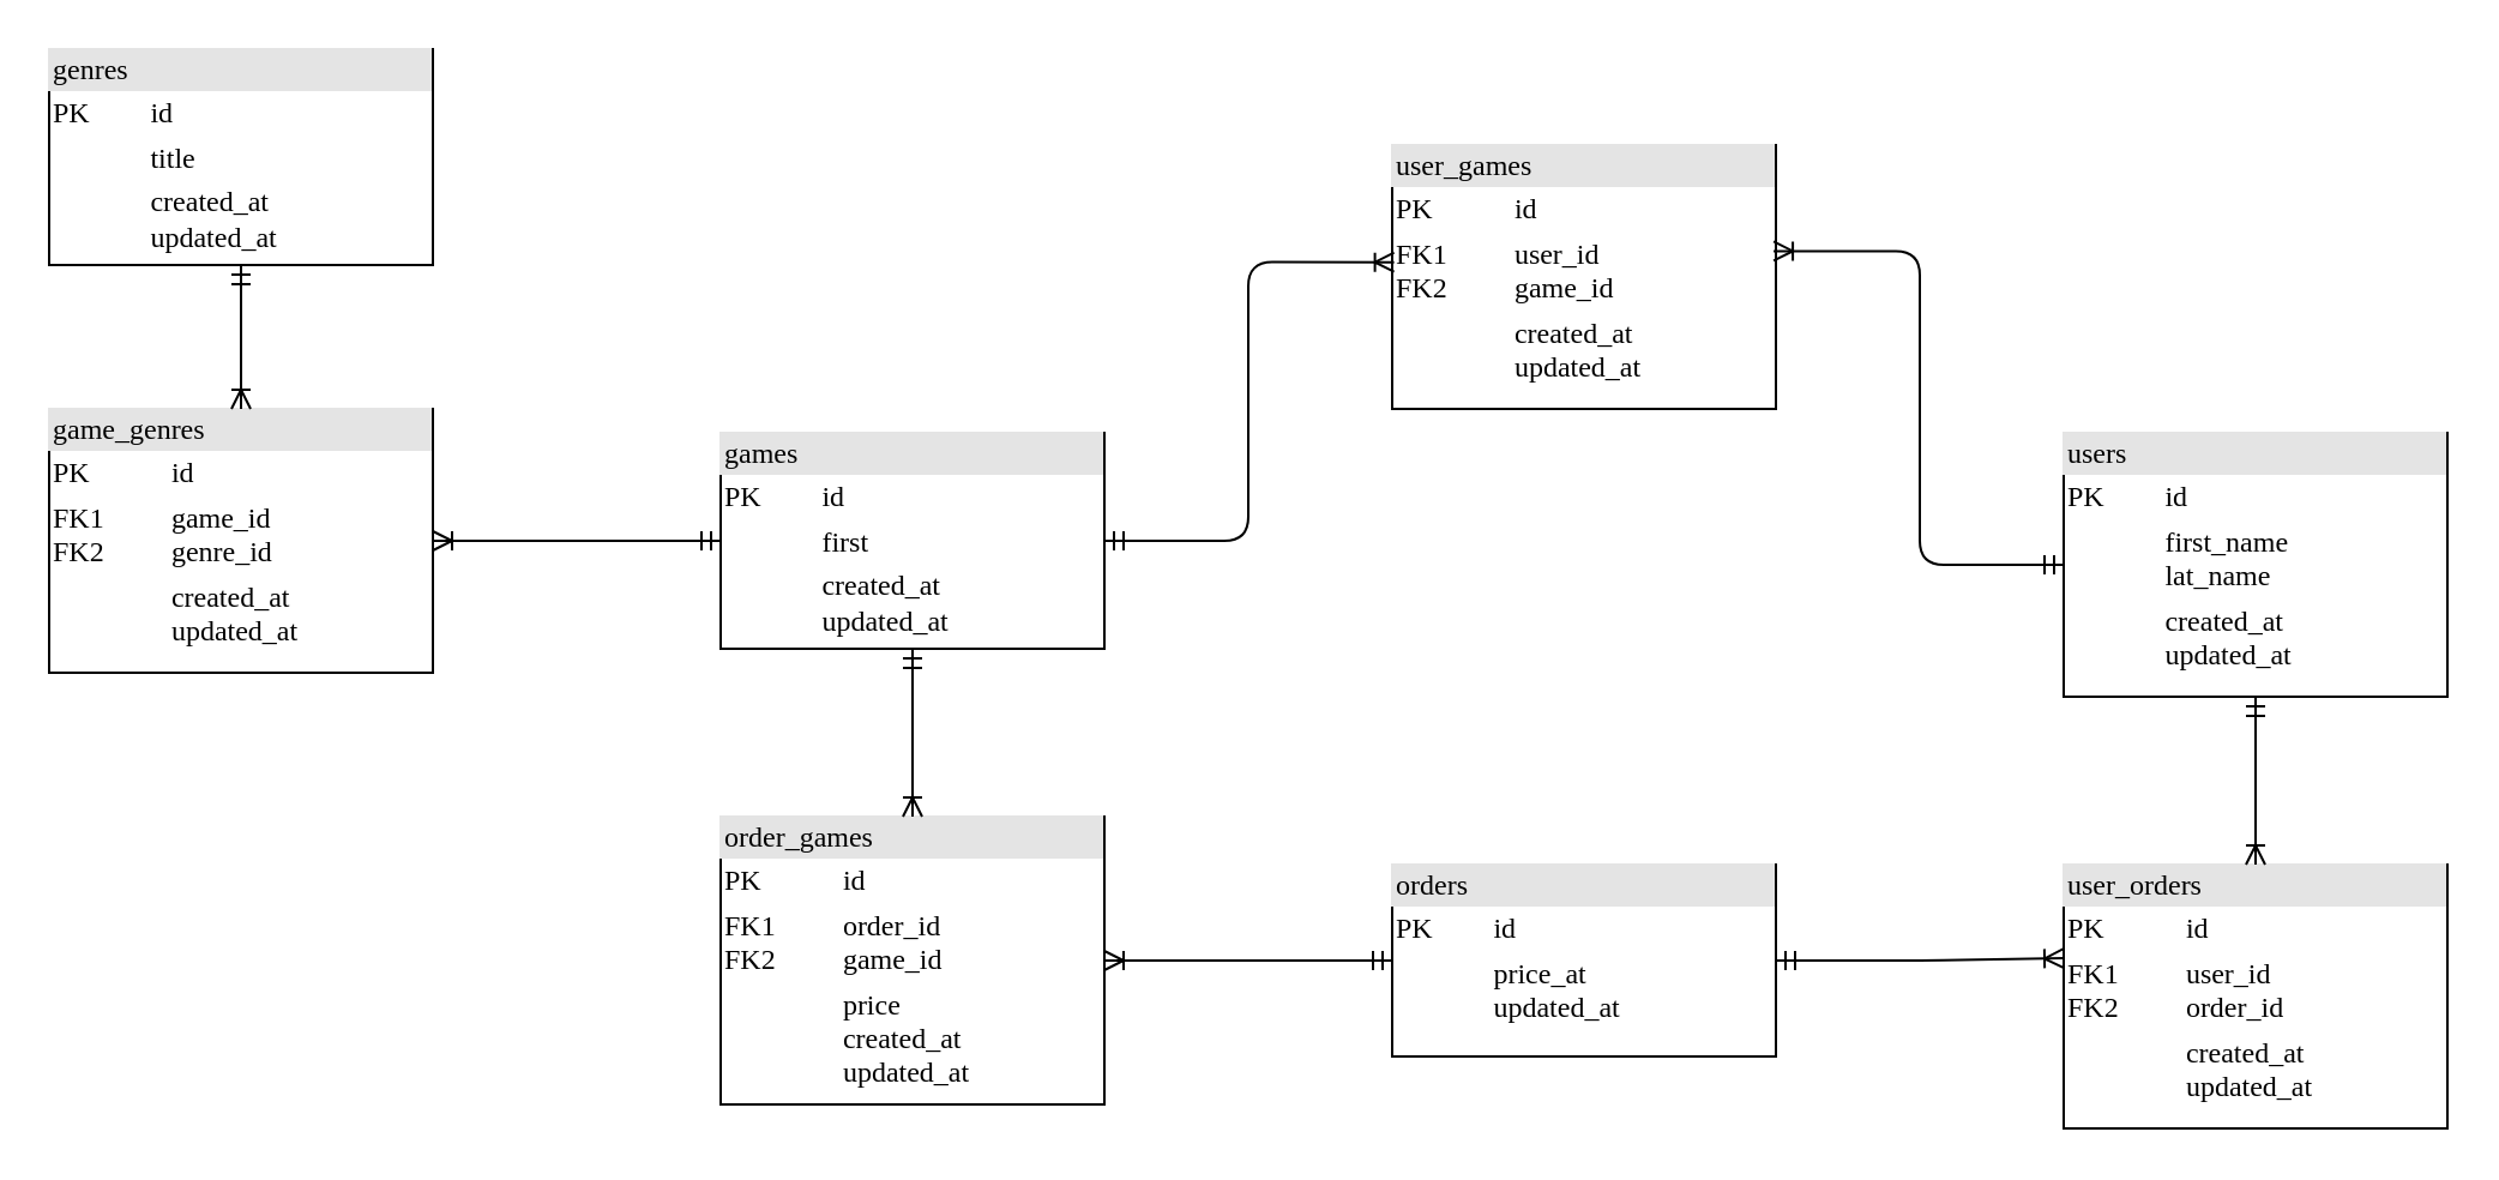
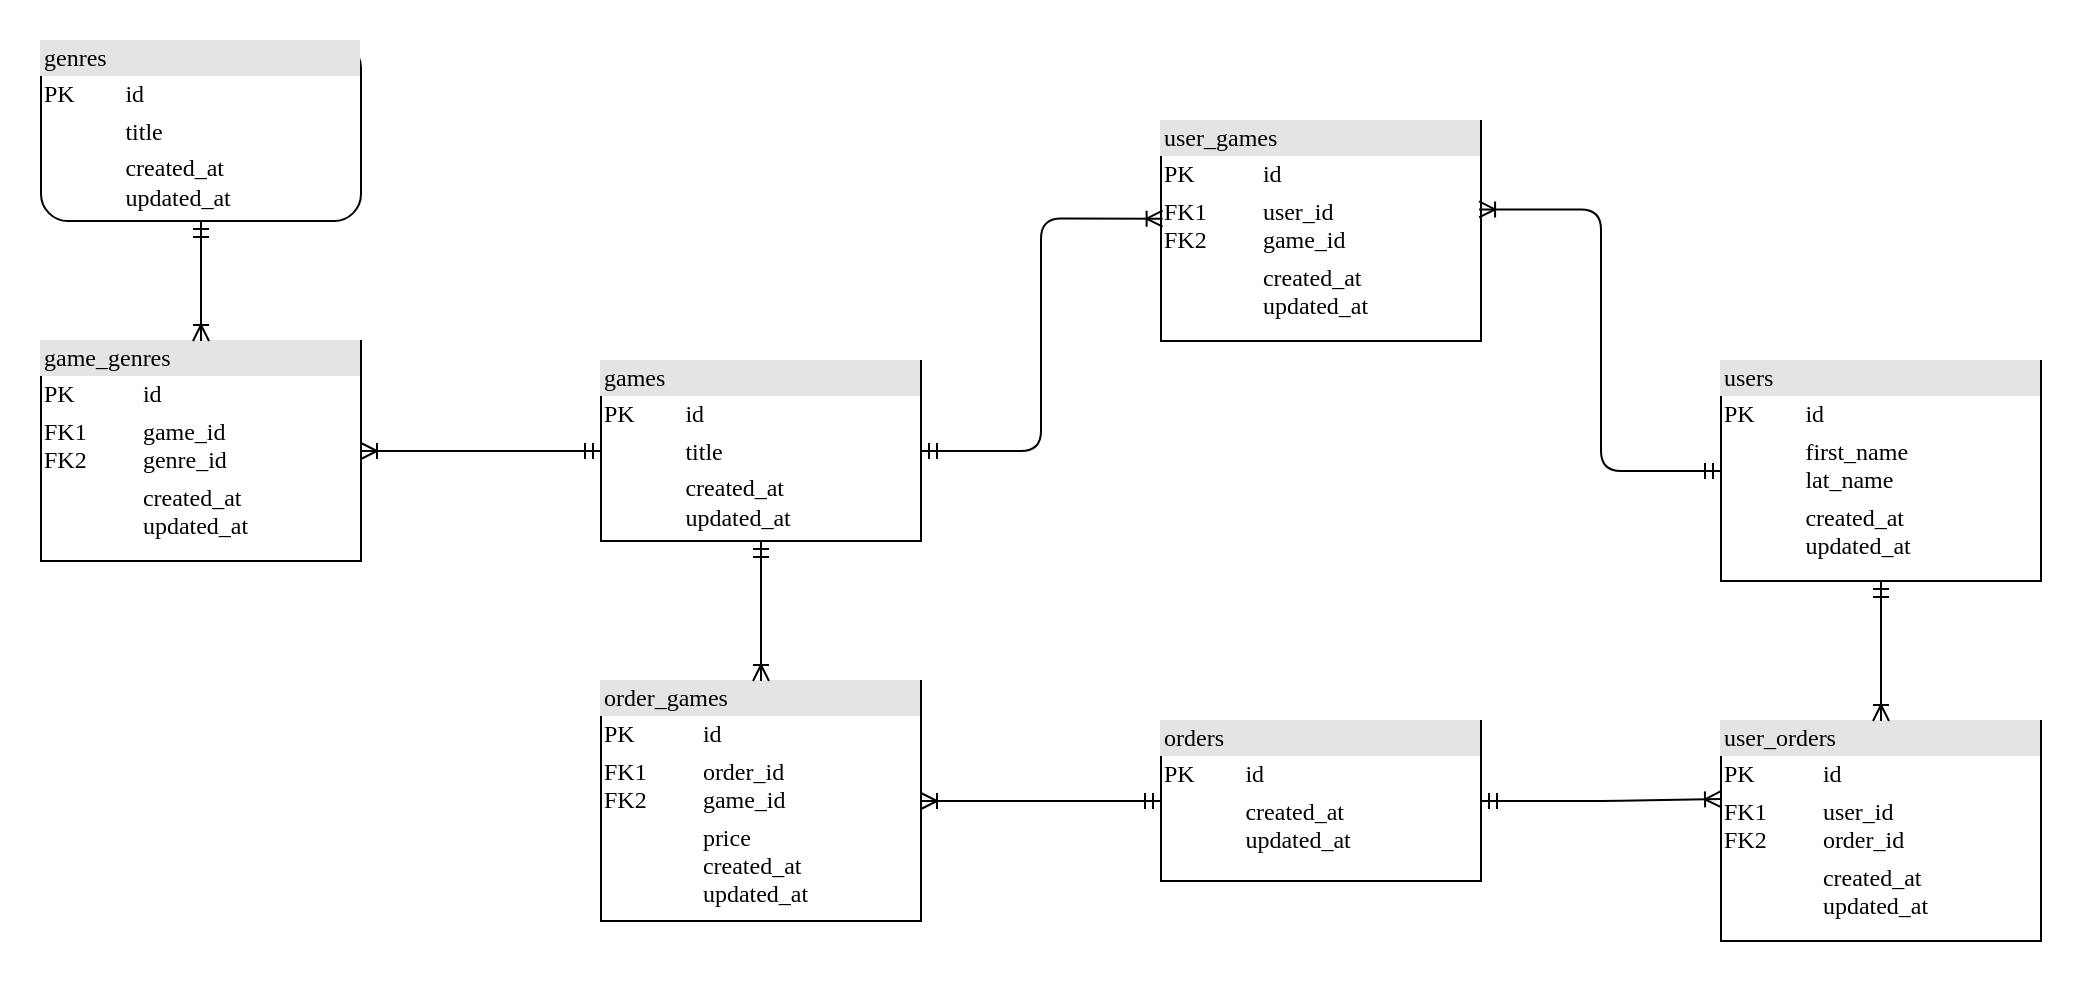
  <mxCell id="0" />
  <mxCell id="1" parent="0" />
- <mxCell id="2" value="&lt;div style=&quot;box-sizing: border-box ; width: 100% ; background: #e4e4e4 ; padding: 2px&quot;&gt;games&lt;/div&gt;&lt;table style=&quot;width: 100% ; font-size: 1em&quot; cellpadding=&quot;2&quot; cellspacing=&quot;0&quot;&gt;&lt;tbody&gt;&lt;tr&gt;&lt;td&gt;PK&lt;/td&gt;&lt;td&gt;id&lt;/td&gt;&lt;/tr&gt;&lt;tr&gt;&lt;td&gt;&lt;br&gt;&lt;/td&gt;&lt;td&gt;first&lt;/td&gt;&lt;/tr&gt;&lt;tr&gt;&lt;td&gt;&lt;/td&gt;&lt;td&gt;created_at&lt;br&gt;updated_at&lt;/td&gt;&lt;/tr&gt;&lt;/tbody&gt;&lt;/table&gt;" style="verticalAlign=top;align=left;overflow=fill;html=1;rounded=0;shadow=0;comic=0;labelBackgroundColor=none;strokeWidth=1;fontFamily=Verdana;fontSize=12" parent="1" vertex="1"><mxGeometry x="300" y="180" width="160" height="90" as="geometry" /></mxCell>
+ <mxCell id="2" value="&lt;div style=&quot;box-sizing: border-box ; width: 100% ; background: #e4e4e4 ; padding: 2px&quot;&gt;games&lt;/div&gt;&lt;table style=&quot;width: 100% ; font-size: 1em&quot; cellpadding=&quot;2&quot; cellspacing=&quot;0&quot;&gt;&lt;tbody&gt;&lt;tr&gt;&lt;td&gt;PK&lt;/td&gt;&lt;td&gt;id&lt;/td&gt;&lt;/tr&gt;&lt;tr&gt;&lt;td&gt;&lt;br&gt;&lt;/td&gt;&lt;td&gt;title&lt;/td&gt;&lt;/tr&gt;&lt;tr&gt;&lt;td&gt;&lt;/td&gt;&lt;td&gt;created_at&lt;br&gt;updated_at&lt;/td&gt;&lt;/tr&gt;&lt;/tbody&gt;&lt;/table&gt;" style="verticalAlign=top;align=left;overflow=fill;html=1;rounded=0;shadow=0;comic=0;labelBackgroundColor=none;strokeWidth=1;fontFamily=Verdana;fontSize=12" parent="1" vertex="1"><mxGeometry x="300" y="180" width="160" height="90" as="geometry" /></mxCell>
  <mxCell id="3" value="&lt;div style=&quot;box-sizing: border-box ; width: 100% ; background: #e4e4e4 ; padding: 2px&quot;&gt;user_games&lt;/div&gt;&lt;table style=&quot;width: 100% ; font-size: 1em&quot; cellpadding=&quot;2&quot; cellspacing=&quot;0&quot;&gt;&lt;tbody&gt;&lt;tr&gt;&lt;td&gt;PK&lt;/td&gt;&lt;td&gt;id&lt;/td&gt;&lt;/tr&gt;&lt;tr&gt;&lt;td&gt;FK1&lt;br&gt;FK2&lt;/td&gt;&lt;td&gt;user_id&lt;br&gt;game_id&lt;/td&gt;&lt;/tr&gt;&lt;tr&gt;&lt;td&gt;&lt;/td&gt;&lt;td&gt;created_at&lt;br&gt;updated_at&lt;/td&gt;&lt;/tr&gt;&lt;/tbody&gt;&lt;/table&gt;" style="verticalAlign=top;align=left;overflow=fill;html=1;rounded=0;shadow=0;comic=0;labelBackgroundColor=none;strokeWidth=1;fontFamily=Verdana;fontSize=12" parent="1" vertex="1"><mxGeometry x="580" y="60" width="160" height="110" as="geometry" /></mxCell>
  <mxCell id="4" value="" style="edgeStyle=orthogonalEdgeStyle;html=1;endArrow=ERoneToMany;startArrow=ERmandOne;labelBackgroundColor=none;fontFamily=Verdana;fontSize=12;align=left;entryX=0.005;entryY=0.444;entryDx=0;entryDy=0;entryPerimeter=0;" parent="1" source="2" target="3" edge="1"><mxGeometry width="100" height="100" relative="1" as="geometry"><mxPoint x="530" y="350" as="sourcePoint" /><mxPoint x="630" y="250" as="targetPoint" /></mxGeometry></mxCell>
  <mxCell id="5" value="&lt;div style=&quot;box-sizing: border-box ; width: 100% ; background: #e4e4e4 ; padding: 2px&quot;&gt;users&lt;/div&gt;&lt;table style=&quot;width: 100% ; font-size: 1em&quot; cellpadding=&quot;2&quot; cellspacing=&quot;0&quot;&gt;&lt;tbody&gt;&lt;tr&gt;&lt;td&gt;PK&lt;/td&gt;&lt;td&gt;id&lt;/td&gt;&lt;/tr&gt;&lt;tr&gt;&lt;td&gt;&lt;br&gt;&lt;/td&gt;&lt;td&gt;first_name&lt;br&gt;lat_name&lt;/td&gt;&lt;/tr&gt;&lt;tr&gt;&lt;td&gt;&lt;/td&gt;&lt;td&gt;created_at&lt;br&gt;updated_at&lt;/td&gt;&lt;/tr&gt;&lt;/tbody&gt;&lt;/table&gt;" style="verticalAlign=top;align=left;overflow=fill;html=1;rounded=0;shadow=0;comic=0;labelBackgroundColor=none;strokeWidth=1;fontFamily=Verdana;fontSize=12" vertex="1" parent="1"><mxGeometry x="860" y="180" width="160" height="110" as="geometry" /></mxCell>
  <mxCell id="6" value="" style="edgeStyle=orthogonalEdgeStyle;html=1;endArrow=ERoneToMany;startArrow=ERmandOne;labelBackgroundColor=none;fontFamily=Verdana;fontSize=12;align=left;entryX=0.994;entryY=0.402;entryDx=0;entryDy=0;entryPerimeter=0;" edge="1" parent="1" source="5" target="3"><mxGeometry width="100" height="100" relative="1" as="geometry"><mxPoint x="470" y="235" as="sourcePoint" /><mxPoint x="590.9" y="118.84" as="targetPoint" /><Array as="points"><mxPoint x="800" y="235" /><mxPoint x="800" y="104" /></Array></mxGeometry></mxCell>
- <mxCell id="7" value="&lt;div style=&quot;box-sizing: border-box ; width: 100% ; background: #e4e4e4 ; padding: 2px&quot;&gt;genres&lt;/div&gt;&lt;table style=&quot;width: 100% ; font-size: 1em&quot; cellpadding=&quot;2&quot; cellspacing=&quot;0&quot;&gt;&lt;tbody&gt;&lt;tr&gt;&lt;td&gt;PK&lt;/td&gt;&lt;td&gt;id&lt;/td&gt;&lt;/tr&gt;&lt;tr&gt;&lt;td&gt;&lt;br&gt;&lt;/td&gt;&lt;td&gt;title&lt;/td&gt;&lt;/tr&gt;&lt;tr&gt;&lt;td&gt;&lt;/td&gt;&lt;td&gt;created_at&lt;br&gt;updated_at&lt;/td&gt;&lt;/tr&gt;&lt;/tbody&gt;&lt;/table&gt;" style="verticalAlign=top;align=left;overflow=fill;html=1;rounded=0;shadow=0;comic=0;labelBackgroundColor=none;strokeWidth=1;fontFamily=Verdana;fontSize=12" vertex="1" parent="1"><mxGeometry x="20" y="20" width="160" height="90" as="geometry" /></mxCell>
+ <mxCell id="7" value="&lt;div style=&quot;box-sizing: border-box ; width: 100% ; background: #e4e4e4 ; padding: 2px&quot;&gt;genres&lt;/div&gt;&lt;table style=&quot;width: 100% ; font-size: 1em&quot; cellpadding=&quot;2&quot; cellspacing=&quot;0&quot;&gt;&lt;tbody&gt;&lt;tr&gt;&lt;td&gt;PK&lt;/td&gt;&lt;td&gt;id&lt;/td&gt;&lt;/tr&gt;&lt;tr&gt;&lt;td&gt;&lt;br&gt;&lt;/td&gt;&lt;td&gt;title&lt;/td&gt;&lt;/tr&gt;&lt;tr&gt;&lt;td&gt;&lt;/td&gt;&lt;td&gt;created_at&lt;br&gt;updated_at&lt;/td&gt;&lt;/tr&gt;&lt;/tbody&gt;&lt;/table&gt;" style="verticalAlign=top;align=left;overflow=fill;html=1;shadow=0;comic=0;labelBackgroundColor=none;strokeWidth=1;fontFamily=Verdana;fontSize=12;rounded=1;" vertex="1" parent="1"><mxGeometry x="20" y="20" width="160" height="90" as="geometry" /></mxCell>
  <mxCell id="8" value="&lt;div style=&quot;box-sizing: border-box ; width: 100% ; background: #e4e4e4 ; padding: 2px&quot;&gt;game_genres&lt;/div&gt;&lt;table style=&quot;width: 100% ; font-size: 1em&quot; cellpadding=&quot;2&quot; cellspacing=&quot;0&quot;&gt;&lt;tbody&gt;&lt;tr&gt;&lt;td&gt;PK&lt;/td&gt;&lt;td&gt;id&lt;/td&gt;&lt;/tr&gt;&lt;tr&gt;&lt;td&gt;FK1&lt;br&gt;FK2&lt;/td&gt;&lt;td&gt;game_id&lt;br&gt;genre_id&lt;/td&gt;&lt;/tr&gt;&lt;tr&gt;&lt;td&gt;&lt;/td&gt;&lt;td&gt;created_at&lt;br&gt;updated_at&lt;/td&gt;&lt;/tr&gt;&lt;/tbody&gt;&lt;/table&gt;" style="verticalAlign=top;align=left;overflow=fill;html=1;rounded=0;shadow=0;comic=0;labelBackgroundColor=none;strokeWidth=1;fontFamily=Verdana;fontSize=12" vertex="1" parent="1"><mxGeometry x="20" y="170" width="160" height="110" as="geometry" /></mxCell>
  <mxCell id="9" value="" style="edgeStyle=orthogonalEdgeStyle;html=1;endArrow=ERoneToMany;startArrow=ERmandOne;labelBackgroundColor=none;fontFamily=Verdana;fontSize=12;align=left;" edge="1" parent="1" source="2" target="8"><mxGeometry width="100" height="100" relative="1" as="geometry"><mxPoint x="470" y="235" as="sourcePoint" /><mxPoint x="550.8" y="118.84" as="targetPoint" /></mxGeometry></mxCell>
  <mxCell id="10" value="" style="edgeStyle=orthogonalEdgeStyle;html=1;endArrow=ERoneToMany;startArrow=ERmandOne;labelBackgroundColor=none;fontFamily=Verdana;fontSize=12;align=left;" edge="1" parent="1" source="7" target="8"><mxGeometry width="100" height="100" relative="1" as="geometry"><mxPoint x="270" y="235" as="sourcePoint" /><mxPoint x="190" y="235" as="targetPoint" /></mxGeometry></mxCell>
- <mxCell id="11" value="&lt;div style=&quot;box-sizing: border-box ; width: 100% ; background: #e4e4e4 ; padding: 2px&quot;&gt;orders&lt;/div&gt;&lt;table style=&quot;width: 100% ; font-size: 1em&quot; cellpadding=&quot;2&quot; cellspacing=&quot;0&quot;&gt;&lt;tbody&gt;&lt;tr&gt;&lt;td&gt;PK&lt;/td&gt;&lt;td&gt;id&lt;/td&gt;&lt;/tr&gt;&lt;tr&gt;&lt;td&gt;&lt;br&gt;&lt;/td&gt;&lt;td&gt;price_at&lt;br&gt;updated_at&lt;br&gt;&lt;/td&gt;&lt;/tr&gt;&lt;/tbody&gt;&lt;/table&gt;" style="verticalAlign=top;align=left;overflow=fill;html=1;rounded=0;shadow=0;comic=0;labelBackgroundColor=none;strokeWidth=1;fontFamily=Verdana;fontSize=12" vertex="1" parent="1"><mxGeometry x="580" y="360" width="160" height="80" as="geometry" /></mxCell>
+ <mxCell id="11" value="&lt;div style=&quot;box-sizing: border-box ; width: 100% ; background: #e4e4e4 ; padding: 2px&quot;&gt;orders&lt;/div&gt;&lt;table style=&quot;width: 100% ; font-size: 1em&quot; cellpadding=&quot;2&quot; cellspacing=&quot;0&quot;&gt;&lt;tbody&gt;&lt;tr&gt;&lt;td&gt;PK&lt;/td&gt;&lt;td&gt;id&lt;/td&gt;&lt;/tr&gt;&lt;tr&gt;&lt;td&gt;&lt;br&gt;&lt;/td&gt;&lt;td&gt;created_at&lt;br&gt;updated_at&lt;br&gt;&lt;/td&gt;&lt;/tr&gt;&lt;/tbody&gt;&lt;/table&gt;" style="verticalAlign=top;align=left;overflow=fill;html=1;rounded=0;shadow=0;comic=0;labelBackgroundColor=none;strokeWidth=1;fontFamily=Verdana;fontSize=12" vertex="1" parent="1"><mxGeometry x="580" y="360" width="160" height="80" as="geometry" /></mxCell>
  <mxCell id="12" value="&lt;div style=&quot;box-sizing: border-box ; width: 100% ; background: #e4e4e4 ; padding: 2px&quot;&gt;order_games&lt;/div&gt;&lt;table style=&quot;width: 100% ; font-size: 1em&quot; cellpadding=&quot;2&quot; cellspacing=&quot;0&quot;&gt;&lt;tbody&gt;&lt;tr&gt;&lt;td&gt;PK&lt;/td&gt;&lt;td&gt;id&lt;/td&gt;&lt;/tr&gt;&lt;tr&gt;&lt;td&gt;FK1&lt;br&gt;FK2&lt;/td&gt;&lt;td&gt;order_id&lt;br&gt;game_id&lt;/td&gt;&lt;/tr&gt;&lt;tr&gt;&lt;td&gt;&lt;/td&gt;&lt;td&gt;price&lt;br&gt;created_at&lt;br&gt;updated_at&lt;/td&gt;&lt;/tr&gt;&lt;/tbody&gt;&lt;/table&gt;" style="verticalAlign=top;align=left;overflow=fill;html=1;rounded=0;shadow=0;comic=0;labelBackgroundColor=none;strokeWidth=1;fontFamily=Verdana;fontSize=12" vertex="1" parent="1"><mxGeometry x="300" y="340" width="160" height="120" as="geometry" /></mxCell>
  <mxCell id="13" value="" style="edgeStyle=orthogonalEdgeStyle;html=1;endArrow=ERoneToMany;startArrow=ERmandOne;labelBackgroundColor=none;fontFamily=Verdana;fontSize=12;align=left;" edge="1" parent="1" source="2" target="12"><mxGeometry width="100" height="100" relative="1" as="geometry"><mxPoint x="470" y="235" as="sourcePoint" /><mxPoint x="590.8" y="118.84" as="targetPoint" /></mxGeometry></mxCell>
  <mxCell id="14" value="" style="edgeStyle=orthogonalEdgeStyle;html=1;endArrow=ERoneToMany;startArrow=ERmandOne;labelBackgroundColor=none;fontFamily=Verdana;fontSize=12;align=left;" edge="1" parent="1" source="11" target="12"><mxGeometry width="100" height="100" relative="1" as="geometry"><mxPoint x="390" y="280" as="sourcePoint" /><mxPoint x="390" y="350" as="targetPoint" /></mxGeometry></mxCell>
  <mxCell id="15" value="&lt;div style=&quot;box-sizing: border-box ; width: 100% ; background: #e4e4e4 ; padding: 2px&quot;&gt;user_orders&lt;/div&gt;&lt;table style=&quot;width: 100% ; font-size: 1em&quot; cellpadding=&quot;2&quot; cellspacing=&quot;0&quot;&gt;&lt;tbody&gt;&lt;tr&gt;&lt;td&gt;PK&lt;/td&gt;&lt;td&gt;id&lt;/td&gt;&lt;/tr&gt;&lt;tr&gt;&lt;td&gt;FK1&lt;br&gt;FK2&lt;/td&gt;&lt;td&gt;user_id&lt;br&gt;order_id&lt;/td&gt;&lt;/tr&gt;&lt;tr&gt;&lt;td&gt;&lt;/td&gt;&lt;td&gt;created_at&lt;br&gt;updated_at&lt;/td&gt;&lt;/tr&gt;&lt;/tbody&gt;&lt;/table&gt;" style="verticalAlign=top;align=left;overflow=fill;html=1;rounded=0;shadow=0;comic=0;labelBackgroundColor=none;strokeWidth=1;fontFamily=Verdana;fontSize=12" vertex="1" parent="1"><mxGeometry x="860" y="360" width="160" height="110" as="geometry" /></mxCell>
  <mxCell id="16" value="" style="edgeStyle=orthogonalEdgeStyle;html=1;endArrow=ERoneToMany;startArrow=ERmandOne;labelBackgroundColor=none;fontFamily=Verdana;fontSize=12;align=left;entryX=0;entryY=0.355;entryDx=0;entryDy=0;entryPerimeter=0;" edge="1" parent="1" source="11" target="15"><mxGeometry width="100" height="100" relative="1" as="geometry"><mxPoint x="590" y="410" as="sourcePoint" /><mxPoint x="470" y="410" as="targetPoint" /></mxGeometry></mxCell>
  <mxCell id="17" value="" style="edgeStyle=orthogonalEdgeStyle;html=1;endArrow=ERoneToMany;startArrow=ERmandOne;labelBackgroundColor=none;fontFamily=Verdana;fontSize=12;align=left;" edge="1" parent="1" source="5" target="15"><mxGeometry width="100" height="100" relative="1" as="geometry"><mxPoint x="470" y="235" as="sourcePoint" /><mxPoint x="590.8" y="118.84" as="targetPoint" /></mxGeometry></mxCell>
